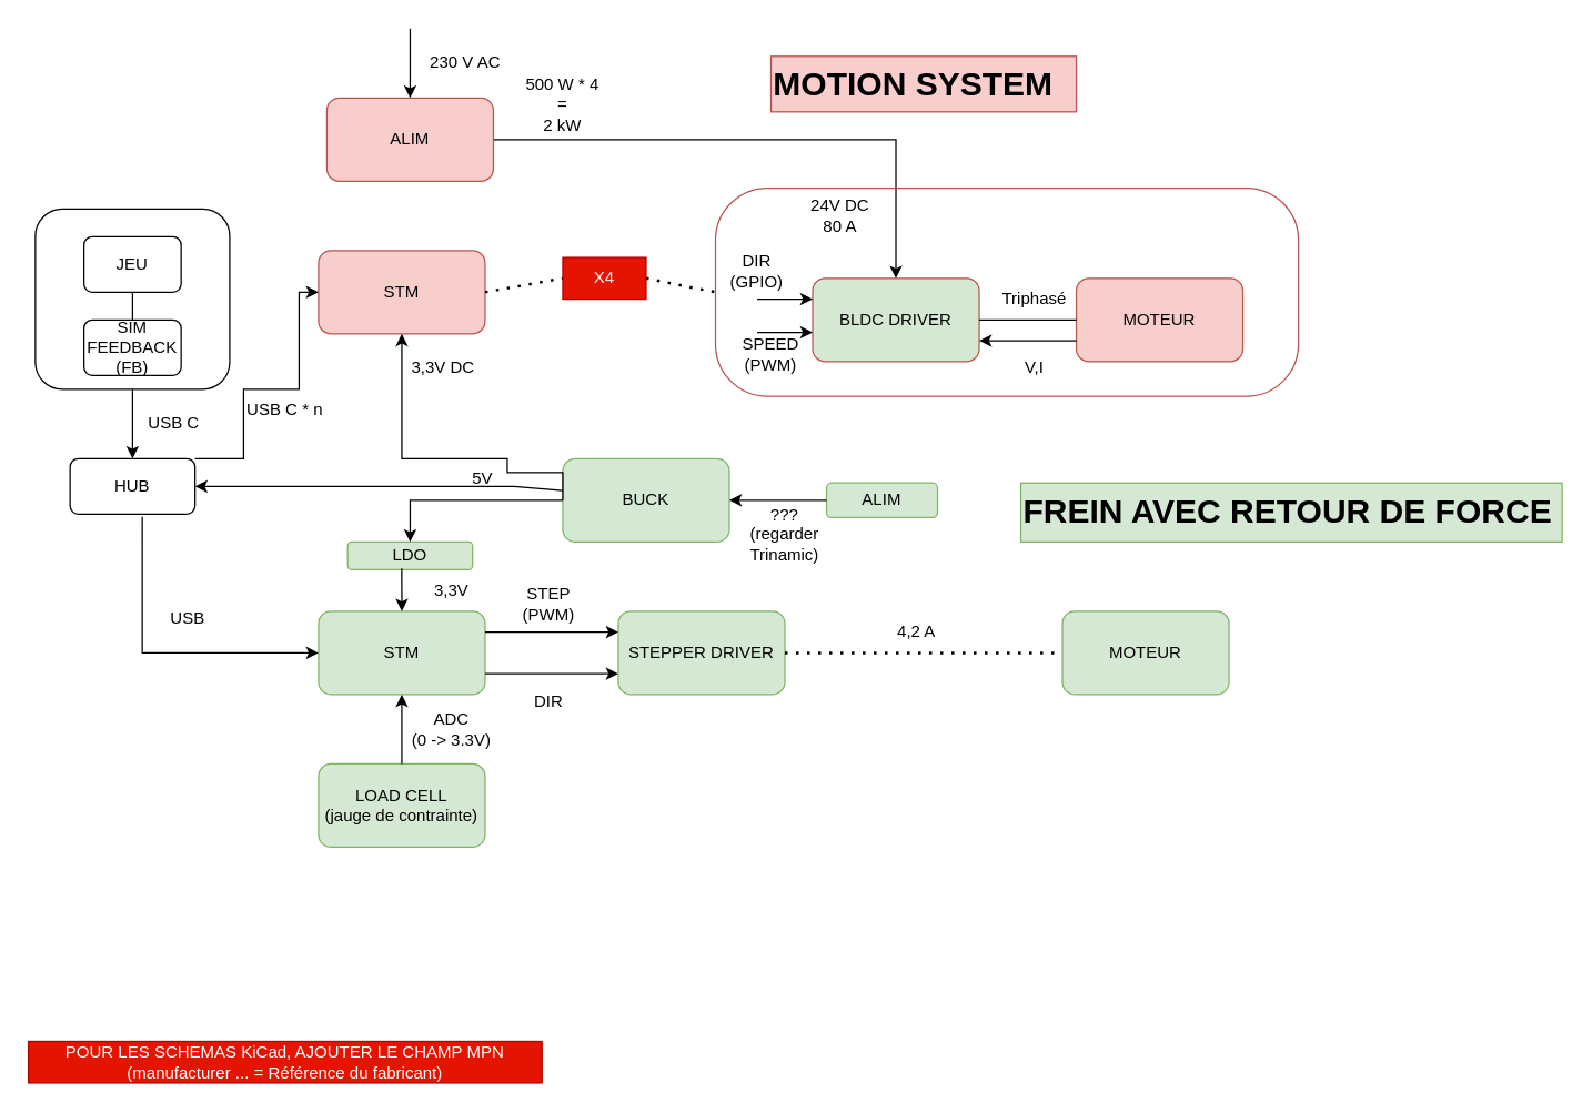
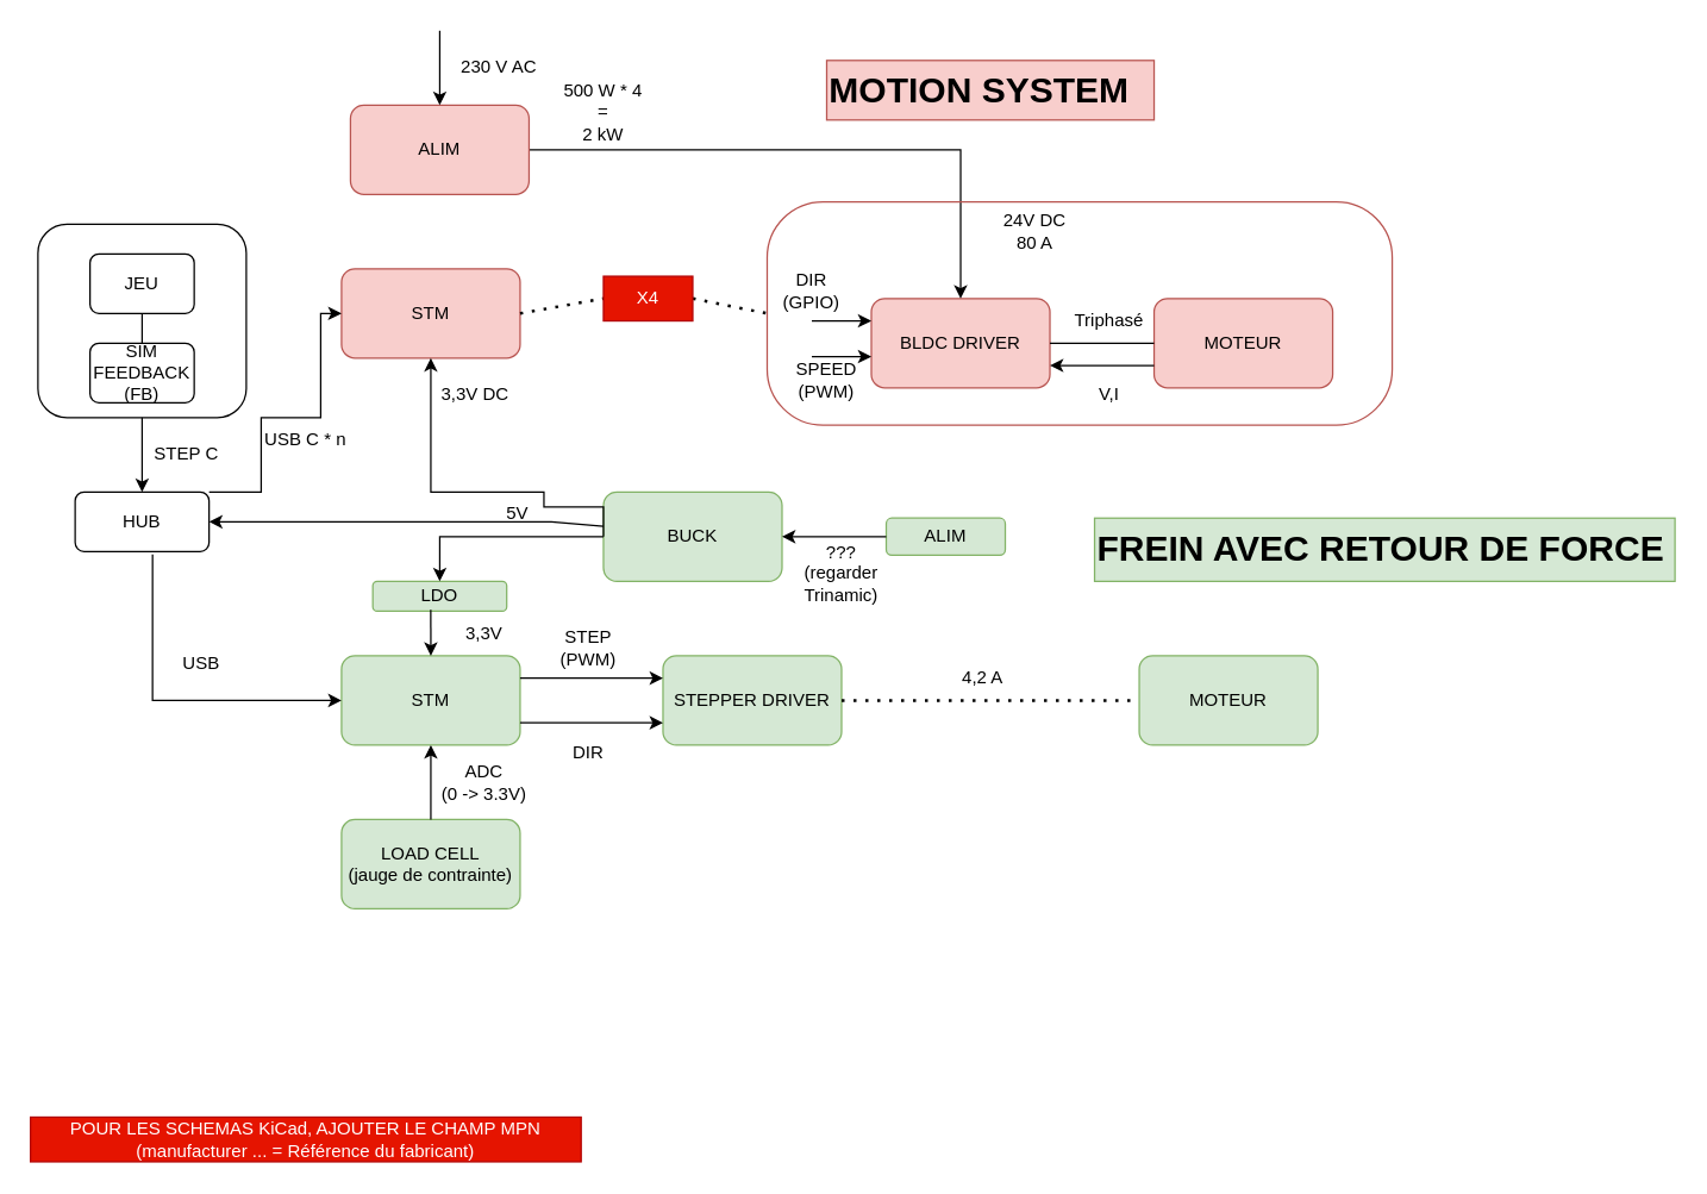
  <mxCell id="0" />
  <mxCell id="1" parent="0" />
  <mxCell id="2" value="" style="rounded=1;whiteSpace=wrap;html=1;" vertex="1" parent="1"><mxGeometry x="25" y="150" width="140" height="130" as="geometry" /></mxCell>
  <mxCell id="3" value="SIM FEEDBACK (FB)" style="rounded=1;whiteSpace=wrap;html=1;" vertex="1" parent="1"><mxGeometry x="60" y="230" width="70" height="40" as="geometry" /></mxCell>
  <mxCell id="4" value="JEU" style="rounded=1;whiteSpace=wrap;html=1;" vertex="1" parent="1"><mxGeometry x="60" y="170" width="70" height="40" as="geometry" /></mxCell>
  <mxCell id="5" value="STM" style="rounded=1;whiteSpace=wrap;html=1;fillColor=#f8cecc;strokeColor=#b85450;" vertex="1" parent="1"><mxGeometry x="229" y="180" width="120" height="60" as="geometry" /></mxCell>
- <mxCell id="6" value="BLDC DRIVER" style="rounded=1;whiteSpace=wrap;html=1;fillColor=#d5e8d4;strokeColor=#b85450;" vertex="1" parent="1"><mxGeometry x="585" y="200" width="120" height="60" as="geometry" /></mxCell>
+ <mxCell id="6" value="BLDC DRIVER" style="rounded=1;whiteSpace=wrap;html=1;fillColor=#f8cecc;strokeColor=#b85450;" vertex="1" parent="1"><mxGeometry x="585" y="200" width="120" height="60" as="geometry" /></mxCell>
  <mxCell id="7" value="MOTEUR" style="rounded=1;whiteSpace=wrap;html=1;fillColor=#f8cecc;strokeColor=#b85450;" vertex="1" parent="1"><mxGeometry x="775" y="200" width="120" height="60" as="geometry" /></mxCell>
- <mxCell id="8" value="24V DC&lt;div&gt;80 A&lt;/div&gt;" style="text;html=1;align=center;verticalAlign=middle;whiteSpace=wrap;rounded=0;" vertex="1" parent="1"><mxGeometry x="575" y="140" width="60" height="30" as="geometry" /></mxCell>
+ <mxCell id="8" value="24V DC&lt;div&gt;80 A&lt;/div&gt;" style="text;html=1;align=center;verticalAlign=middle;whiteSpace=wrap;rounded=0;" vertex="1" parent="1"><mxGeometry x="665" y="140" width="60" height="30" as="geometry" /></mxCell>
  <mxCell id="9" value="STM" style="rounded=1;whiteSpace=wrap;html=1;fillColor=#d5e8d4;strokeColor=#82b366;" vertex="1" parent="1"><mxGeometry x="229" y="440" width="120" height="60" as="geometry" /></mxCell>
  <mxCell id="10" value="HUB" style="rounded=1;whiteSpace=wrap;html=1;" vertex="1" parent="1"><mxGeometry x="50" y="330" width="90" height="40" as="geometry" /></mxCell>
  <mxCell id="11" value="LDO" style="rounded=1;whiteSpace=wrap;html=1;fillColor=#d5e8d4;strokeColor=#82b366;" vertex="1" parent="1"><mxGeometry x="250" y="390" width="90" height="20" as="geometry" /></mxCell>
  <mxCell id="12" value="BUCK" style="rounded=1;whiteSpace=wrap;html=1;fillColor=#d5e8d4;strokeColor=#82b366;" vertex="1" parent="1"><mxGeometry x="405" y="330" width="120" height="60" as="geometry" /></mxCell>
  <mxCell id="13" style="edgeStyle=orthogonalEdgeStyle;rounded=0;orthogonalLoop=1;jettySize=auto;html=1;exitX=1;exitY=0.5;exitDx=0;exitDy=0;entryX=0.5;entryY=0;entryDx=0;entryDy=0;" edge="1" parent="1" source="14" target="6"><mxGeometry relative="1" as="geometry" /></mxCell>
  <mxCell id="14" value="ALIM" style="rounded=1;whiteSpace=wrap;html=1;fillColor=#f8cecc;strokeColor=#b85450;" vertex="1" parent="1"><mxGeometry x="235" y="70" width="120" height="60" as="geometry" /></mxCell>
  <mxCell id="15" value="ALIM" style="rounded=1;whiteSpace=wrap;html=1;fillColor=#d5e8d4;strokeColor=#82b366;" vertex="1" parent="1"><mxGeometry x="595" y="347.5" width="80" height="25" as="geometry" /></mxCell>
  <mxCell id="16" value="STEPPER DRIVER" style="rounded=1;whiteSpace=wrap;html=1;fillColor=#d5e8d4;strokeColor=#82b366;" vertex="1" parent="1"><mxGeometry x="445" y="440" width="120" height="60" as="geometry" /></mxCell>
  <mxCell id="17" value="MOTEUR" style="rounded=1;whiteSpace=wrap;html=1;fillColor=#d5e8d4;strokeColor=#82b366;" vertex="1" parent="1"><mxGeometry x="765" y="440" width="120" height="60" as="geometry" /></mxCell>
  <mxCell id="18" value="LOAD CELL&lt;div&gt;(jauge de contrainte)&lt;/div&gt;" style="rounded=1;whiteSpace=wrap;html=1;fillColor=#d5e8d4;strokeColor=#82b366;" vertex="1" parent="1"><mxGeometry x="229" y="550" width="120" height="60" as="geometry" /></mxCell>
  <mxCell id="19" value="" style="endArrow=none;html=1;rounded=0;exitX=0.5;exitY=1;exitDx=0;exitDy=0;entryX=0.5;entryY=0;entryDx=0;entryDy=0;" edge="1" parent="1" source="4" target="3"><mxGeometry width="50" height="50" relative="1" as="geometry"><mxPoint x="355" y="460" as="sourcePoint" /><mxPoint x="405" y="410" as="targetPoint" /></mxGeometry></mxCell>
  <mxCell id="20" value="" style="endArrow=classic;html=1;rounded=0;exitX=0.5;exitY=1;exitDx=0;exitDy=0;entryX=0.5;entryY=0;entryDx=0;entryDy=0;" edge="1" parent="1" source="2" target="10"><mxGeometry width="50" height="50" relative="1" as="geometry"><mxPoint x="85" y="320" as="sourcePoint" /><mxPoint x="135" y="270" as="targetPoint" /></mxGeometry></mxCell>
- <mxCell id="21" value="USB C" style="text;html=1;align=center;verticalAlign=middle;whiteSpace=wrap;rounded=0;" vertex="1" parent="1"><mxGeometry x="95" y="290" width="60" height="30" as="geometry" /></mxCell>
+ <mxCell id="21" value="STEP C" style="text;html=1;align=center;verticalAlign=middle;whiteSpace=wrap;rounded=0;" vertex="1" parent="1"><mxGeometry x="95" y="290" width="60" height="30" as="geometry" /></mxCell>
  <mxCell id="22" value="POUR LES SCHEMAS KiCad, AJOUTER LE CHAMP MPN (manufacturer ... = Référence du fabricant)" style="text;html=1;align=center;verticalAlign=middle;whiteSpace=wrap;rounded=0;fillColor=#e51400;strokeColor=#B20000;fontColor=#ffffff;" vertex="1" parent="1"><mxGeometry x="20" y="750" width="370" height="30" as="geometry" /></mxCell>
  <mxCell id="23" value="" style="endArrow=classic;html=1;rounded=0;exitX=1;exitY=0;exitDx=0;exitDy=0;entryX=0;entryY=0.5;entryDx=0;entryDy=0;" edge="1" parent="1" source="10" target="5"><mxGeometry width="50" height="50" relative="1" as="geometry"><mxPoint x="355" y="320" as="sourcePoint" /><mxPoint x="405" y="270" as="targetPoint" /><Array as="points"><mxPoint x="175" y="330" /><mxPoint x="175" y="280" /><mxPoint x="215" y="280" /><mxPoint x="215" y="210" /></Array></mxGeometry></mxCell>
  <mxCell id="24" value="" style="endArrow=classic;html=1;rounded=0;entryX=0.5;entryY=0;entryDx=0;entryDy=0;exitX=0.433;exitY=0.95;exitDx=0;exitDy=0;exitPerimeter=0;" edge="1" parent="1" source="11" target="9"><mxGeometry width="50" height="50" relative="1" as="geometry"><mxPoint x="355" y="320" as="sourcePoint" /><mxPoint x="405" y="270" as="targetPoint" /></mxGeometry></mxCell>
  <mxCell id="25" value="" style="endArrow=classic;html=1;rounded=0;entryX=0.5;entryY=0;entryDx=0;entryDy=0;exitX=0;exitY=0.5;exitDx=0;exitDy=0;" edge="1" parent="1" source="12" target="11"><mxGeometry width="50" height="50" relative="1" as="geometry"><mxPoint x="295" y="360" as="sourcePoint" /><mxPoint x="405" y="270" as="targetPoint" /><Array as="points"><mxPoint x="295" y="360" /></Array></mxGeometry></mxCell>
  <mxCell id="26" value="" style="endArrow=classic;html=1;rounded=0;exitX=1;exitY=0.25;exitDx=0;exitDy=0;entryX=0;entryY=0.25;entryDx=0;entryDy=0;" edge="1" parent="1" source="9" target="16"><mxGeometry width="50" height="50" relative="1" as="geometry"><mxPoint x="355" y="320" as="sourcePoint" /><mxPoint x="405" y="270" as="targetPoint" /><Array as="points" /></mxGeometry></mxCell>
  <mxCell id="27" value="" style="endArrow=classic;html=1;rounded=0;exitX=1;exitY=0.75;exitDx=0;exitDy=0;" edge="1" parent="1" source="9"><mxGeometry width="50" height="50" relative="1" as="geometry"><mxPoint x="575" y="465" as="sourcePoint" /><mxPoint x="445" y="485" as="targetPoint" /><Array as="points" /></mxGeometry></mxCell>
  <mxCell id="28" value="STEP (PWM)" style="text;html=1;align=center;verticalAlign=middle;whiteSpace=wrap;rounded=0;" vertex="1" parent="1"><mxGeometry x="365" y="420" width="60" height="30" as="geometry" /></mxCell>
  <mxCell id="29" value="DIR" style="text;html=1;align=center;verticalAlign=middle;whiteSpace=wrap;rounded=0;" vertex="1" parent="1"><mxGeometry x="365" y="490" width="60" height="30" as="geometry" /></mxCell>
  <mxCell id="30" value="" style="endArrow=classic;html=1;rounded=0;exitX=0.5;exitY=0;exitDx=0;exitDy=0;entryX=0.5;entryY=1;entryDx=0;entryDy=0;" edge="1" parent="1" source="18" target="9"><mxGeometry width="50" height="50" relative="1" as="geometry"><mxPoint x="355" y="420" as="sourcePoint" /><mxPoint x="405" y="370" as="targetPoint" /></mxGeometry></mxCell>
  <mxCell id="31" value="&lt;div&gt;ADC&lt;/div&gt;(0 -&amp;gt; 3.3V)" style="text;html=1;align=center;verticalAlign=middle;whiteSpace=wrap;rounded=0;" vertex="1" parent="1"><mxGeometry x="295" y="510" width="60" height="30" as="geometry" /></mxCell>
  <mxCell id="32" value="USB C * n" style="text;html=1;align=center;verticalAlign=middle;whiteSpace=wrap;rounded=0;" vertex="1" parent="1"><mxGeometry x="175" y="280" width="60" height="30" as="geometry" /></mxCell>
  <mxCell id="33" value="" style="endArrow=classic;html=1;rounded=0;exitX=0;exitY=0.5;exitDx=0;exitDy=0;entryX=1;entryY=0.5;entryDx=0;entryDy=0;" edge="1" parent="1" source="15" target="12"><mxGeometry width="50" height="50" relative="1" as="geometry"><mxPoint x="355" y="320" as="sourcePoint" /><mxPoint x="405" y="270" as="targetPoint" /><Array as="points"><mxPoint x="555" y="360" /></Array></mxGeometry></mxCell>
  <mxCell id="34" value="" style="endArrow=classic;html=1;rounded=0;exitX=0.578;exitY=1.05;exitDx=0;exitDy=0;exitPerimeter=0;entryX=0;entryY=0.5;entryDx=0;entryDy=0;" edge="1" parent="1" source="10" target="9"><mxGeometry width="50" height="50" relative="1" as="geometry"><mxPoint x="355" y="320" as="sourcePoint" /><mxPoint x="405" y="270" as="targetPoint" /><Array as="points"><mxPoint x="102" y="470" /></Array></mxGeometry></mxCell>
  <mxCell id="35" value="USB" style="text;html=1;align=center;verticalAlign=middle;whiteSpace=wrap;rounded=0;" vertex="1" parent="1"><mxGeometry x="105" y="430" width="60" height="30" as="geometry" /></mxCell>
  <mxCell id="36" value="3,3V" style="text;html=1;align=center;verticalAlign=middle;whiteSpace=wrap;rounded=0;" vertex="1" parent="1"><mxGeometry x="295" y="410" width="60" height="30" as="geometry" /></mxCell>
  <mxCell id="37" value="5V" style="text;html=1;align=center;verticalAlign=middle;whiteSpace=wrap;rounded=0;" vertex="1" parent="1"><mxGeometry x="315" y="330" width="65" height="30" as="geometry" /></mxCell>
  <mxCell id="38" value="???&lt;div&gt;(regarder Trinamic)&lt;/div&gt;" style="text;html=1;align=center;verticalAlign=middle;whiteSpace=wrap;rounded=0;" vertex="1" parent="1"><mxGeometry x="535" y="370" width="60" height="30" as="geometry" /></mxCell>
  <mxCell id="39" value="" style="endArrow=none;html=1;rounded=0;exitX=1;exitY=0.5;exitDx=0;exitDy=0;entryX=0;entryY=0.5;entryDx=0;entryDy=0;" edge="1" parent="1" source="6" target="7"><mxGeometry width="50" height="50" relative="1" as="geometry"><mxPoint x="555" y="340" as="sourcePoint" /><mxPoint x="605" y="290" as="targetPoint" /></mxGeometry></mxCell>
  <mxCell id="40" value="Triphasé" style="text;html=1;align=center;verticalAlign=middle;whiteSpace=wrap;rounded=0;" vertex="1" parent="1"><mxGeometry x="715" y="200" width="60" height="30" as="geometry" /></mxCell>
  <mxCell id="41" value="" style="endArrow=classic;html=1;rounded=0;exitX=0;exitY=0.75;exitDx=0;exitDy=0;entryX=1;entryY=0.75;entryDx=0;entryDy=0;" edge="1" parent="1" source="7" target="6"><mxGeometry width="50" height="50" relative="1" as="geometry"><mxPoint x="555" y="340" as="sourcePoint" /><mxPoint x="605" y="290" as="targetPoint" /></mxGeometry></mxCell>
  <mxCell id="42" value="V,I" style="text;html=1;align=center;verticalAlign=middle;whiteSpace=wrap;rounded=0;" vertex="1" parent="1"><mxGeometry x="715" y="250" width="60" height="30" as="geometry" /></mxCell>
  <mxCell id="43" value="" style="endArrow=classic;html=1;rounded=0;entryX=0.5;entryY=0;entryDx=0;entryDy=0;" edge="1" parent="1" target="14"><mxGeometry width="50" height="50" relative="1" as="geometry"><mxPoint x="295" y="20" as="sourcePoint" /><mxPoint x="405" y="270" as="targetPoint" /></mxGeometry></mxCell>
  <mxCell id="44" value="230 V AC" style="text;html=1;align=center;verticalAlign=middle;whiteSpace=wrap;rounded=0;" vertex="1" parent="1"><mxGeometry x="305" y="30" width="60" height="30" as="geometry" /></mxCell>
  <mxCell id="45" value="500 W * 4 =&lt;div&gt;2 kW&lt;/div&gt;" style="text;html=1;align=center;verticalAlign=middle;whiteSpace=wrap;rounded=0;" vertex="1" parent="1"><mxGeometry x="375" y="60" width="60" height="30" as="geometry" /></mxCell>
  <mxCell id="46" value="" style="endArrow=classic;html=1;rounded=0;entryX=1;entryY=0.5;entryDx=0;entryDy=0;exitX=0;exitY=0.383;exitDx=0;exitDy=0;exitPerimeter=0;" edge="1" parent="1" source="12" target="10"><mxGeometry width="50" height="50" relative="1" as="geometry"><mxPoint x="410" y="350" as="sourcePoint" /><mxPoint x="405" y="370" as="targetPoint" /><Array as="points"><mxPoint x="370" y="350" /><mxPoint x="270" y="350" /></Array></mxGeometry></mxCell>
  <mxCell id="47" value="" style="rounded=1;whiteSpace=wrap;html=1;fillColor=none;arcSize=25;strokeColor=#b85450;" vertex="1" parent="1"><mxGeometry x="515" y="135" width="420" height="150" as="geometry" /></mxCell>
  <mxCell id="48" value="" style="endArrow=classic;html=1;rounded=0;entryX=0;entryY=0.25;entryDx=0;entryDy=0;" edge="1" parent="1" target="6"><mxGeometry width="50" height="50" relative="1" as="geometry"><mxPoint x="545" y="215" as="sourcePoint" /><mxPoint x="535" y="390" as="targetPoint" /></mxGeometry></mxCell>
  <mxCell id="49" value="" style="endArrow=classic;html=1;rounded=0;entryX=0;entryY=0.65;entryDx=0;entryDy=0;entryPerimeter=0;" edge="1" parent="1" target="6"><mxGeometry width="50" height="50" relative="1" as="geometry"><mxPoint x="545" y="239" as="sourcePoint" /><mxPoint x="595" y="225" as="targetPoint" /></mxGeometry></mxCell>
  <mxCell id="50" value="DIR (GPIO)" style="text;html=1;align=center;verticalAlign=middle;whiteSpace=wrap;rounded=0;" vertex="1" parent="1"><mxGeometry x="515" y="180" width="60" height="30" as="geometry" /></mxCell>
  <mxCell id="51" value="SPEED&lt;div&gt;(PWM)&lt;/div&gt;" style="text;html=1;align=center;verticalAlign=middle;whiteSpace=wrap;rounded=0;" vertex="1" parent="1"><mxGeometry x="525" y="240" width="60" height="30" as="geometry" /></mxCell>
  <mxCell id="52" value="" style="endArrow=classic;html=1;rounded=0;entryX=0.5;entryY=1;entryDx=0;entryDy=0;exitX=0;exitY=0.5;exitDx=0;exitDy=0;" edge="1" parent="1" source="12" target="5"><mxGeometry width="50" height="50" relative="1" as="geometry"><mxPoint x="375" y="380" as="sourcePoint" /><mxPoint x="405" y="370" as="targetPoint" /><Array as="points"><mxPoint x="405" y="340" /><mxPoint x="365" y="340" /><mxPoint x="365" y="330" /><mxPoint x="289" y="330" /></Array></mxGeometry></mxCell>
  <mxCell id="53" value="3,3V DC" style="text;html=1;align=center;verticalAlign=middle;whiteSpace=wrap;rounded=0;" vertex="1" parent="1"><mxGeometry x="289" y="250" width="60" height="30" as="geometry" /></mxCell>
  <mxCell id="54" value="4,2 A" style="text;html=1;align=center;verticalAlign=middle;whiteSpace=wrap;rounded=0;" vertex="1" parent="1"><mxGeometry x="630" y="440" width="60" height="30" as="geometry" /></mxCell>
  <mxCell id="55" value="" style="endArrow=none;dashed=1;html=1;dashPattern=1 3;strokeWidth=2;rounded=0;exitX=1;exitY=0.5;exitDx=0;exitDy=0;entryX=0;entryY=0.5;entryDx=0;entryDy=0;" edge="1" parent="1" source="16" target="17"><mxGeometry width="50" height="50" relative="1" as="geometry"><mxPoint x="655" y="650" as="sourcePoint" /><mxPoint x="705" y="600" as="targetPoint" /></mxGeometry></mxCell>
  <mxCell id="56" value="" style="endArrow=none;dashed=1;html=1;dashPattern=1 3;strokeWidth=2;rounded=0;exitX=1;exitY=0.5;exitDx=0;exitDy=0;entryX=0;entryY=0.5;entryDx=0;entryDy=0;" edge="1" parent="1" source="60" target="47"><mxGeometry width="50" height="50" relative="1" as="geometry"><mxPoint x="635" y="290" as="sourcePoint" /><mxPoint x="685" y="240" as="targetPoint" /></mxGeometry></mxCell>
  <mxCell id="57" value="&lt;h1 style=&quot;margin-top: 0px;&quot;&gt;MOTION SYSTEM&lt;/h1&gt;" style="text;html=1;whiteSpace=wrap;overflow=hidden;rounded=0;fillColor=#f8cecc;strokeColor=#b85450;" vertex="1" parent="1"><mxGeometry x="555" y="40" width="220" height="40" as="geometry" /></mxCell>
  <mxCell id="58" value="&lt;h1 style=&quot;margin-top: 0px;&quot;&gt;FREIN AVEC RETOUR DE FORCE&lt;/h1&gt;" style="text;html=1;whiteSpace=wrap;overflow=hidden;rounded=0;fillColor=#d5e8d4;strokeColor=#82b366;" vertex="1" parent="1"><mxGeometry x="735" y="347.5" width="390" height="42.5" as="geometry" /></mxCell>
  <mxCell id="59" value="" style="endArrow=none;dashed=1;html=1;dashPattern=1 3;strokeWidth=2;rounded=0;exitX=1;exitY=0.5;exitDx=0;exitDy=0;entryX=0;entryY=0.5;entryDx=0;entryDy=0;" edge="1" parent="1" source="5" target="60"><mxGeometry width="50" height="50" relative="1" as="geometry"><mxPoint x="349" y="210" as="sourcePoint" /><mxPoint x="515" y="210" as="targetPoint" /></mxGeometry></mxCell>
  <mxCell id="60" value="X4" style="text;html=1;align=center;verticalAlign=middle;whiteSpace=wrap;rounded=0;fillColor=#e51400;strokeColor=#B20000;fontColor=#ffffff;" vertex="1" parent="1"><mxGeometry x="405" y="185" width="60" height="30" as="geometry" /></mxCell>
